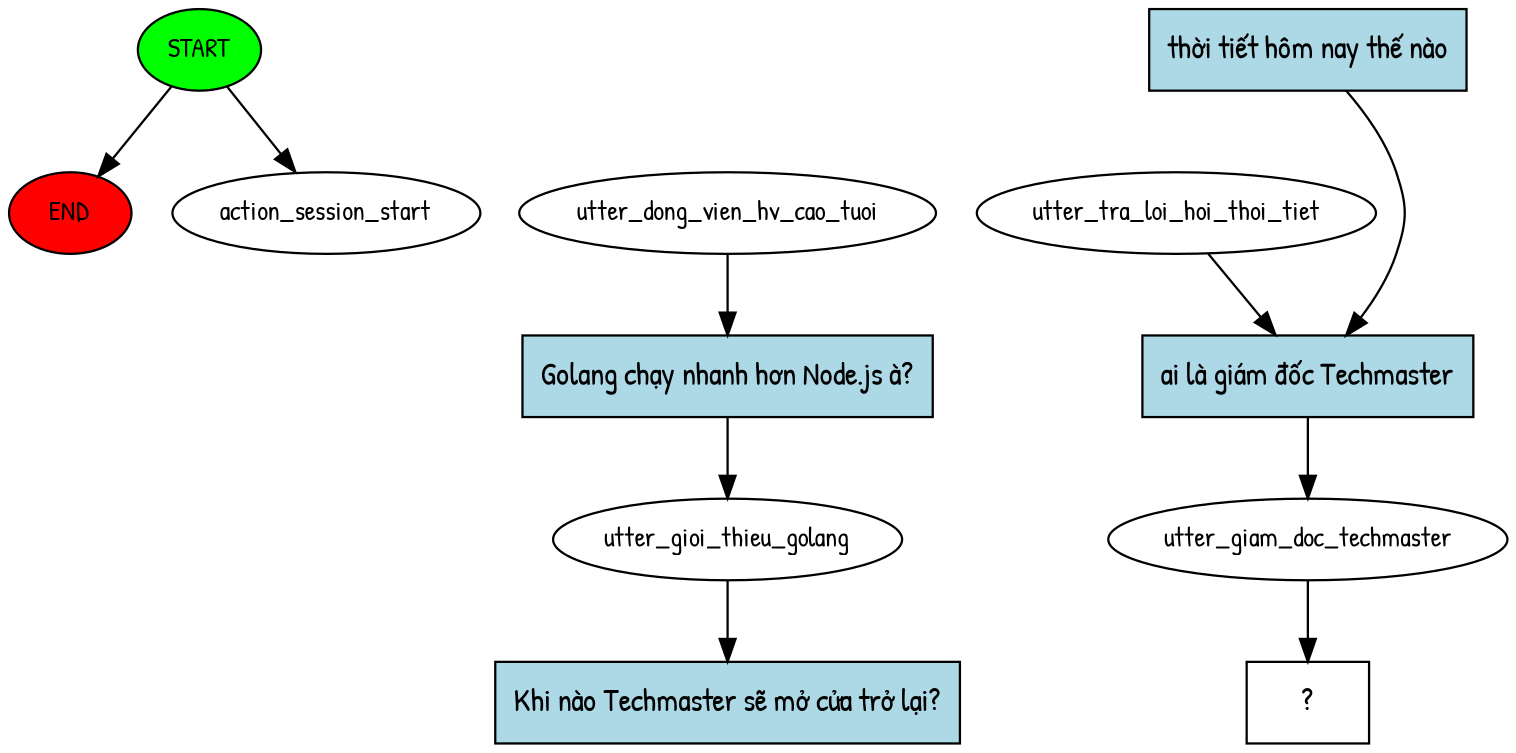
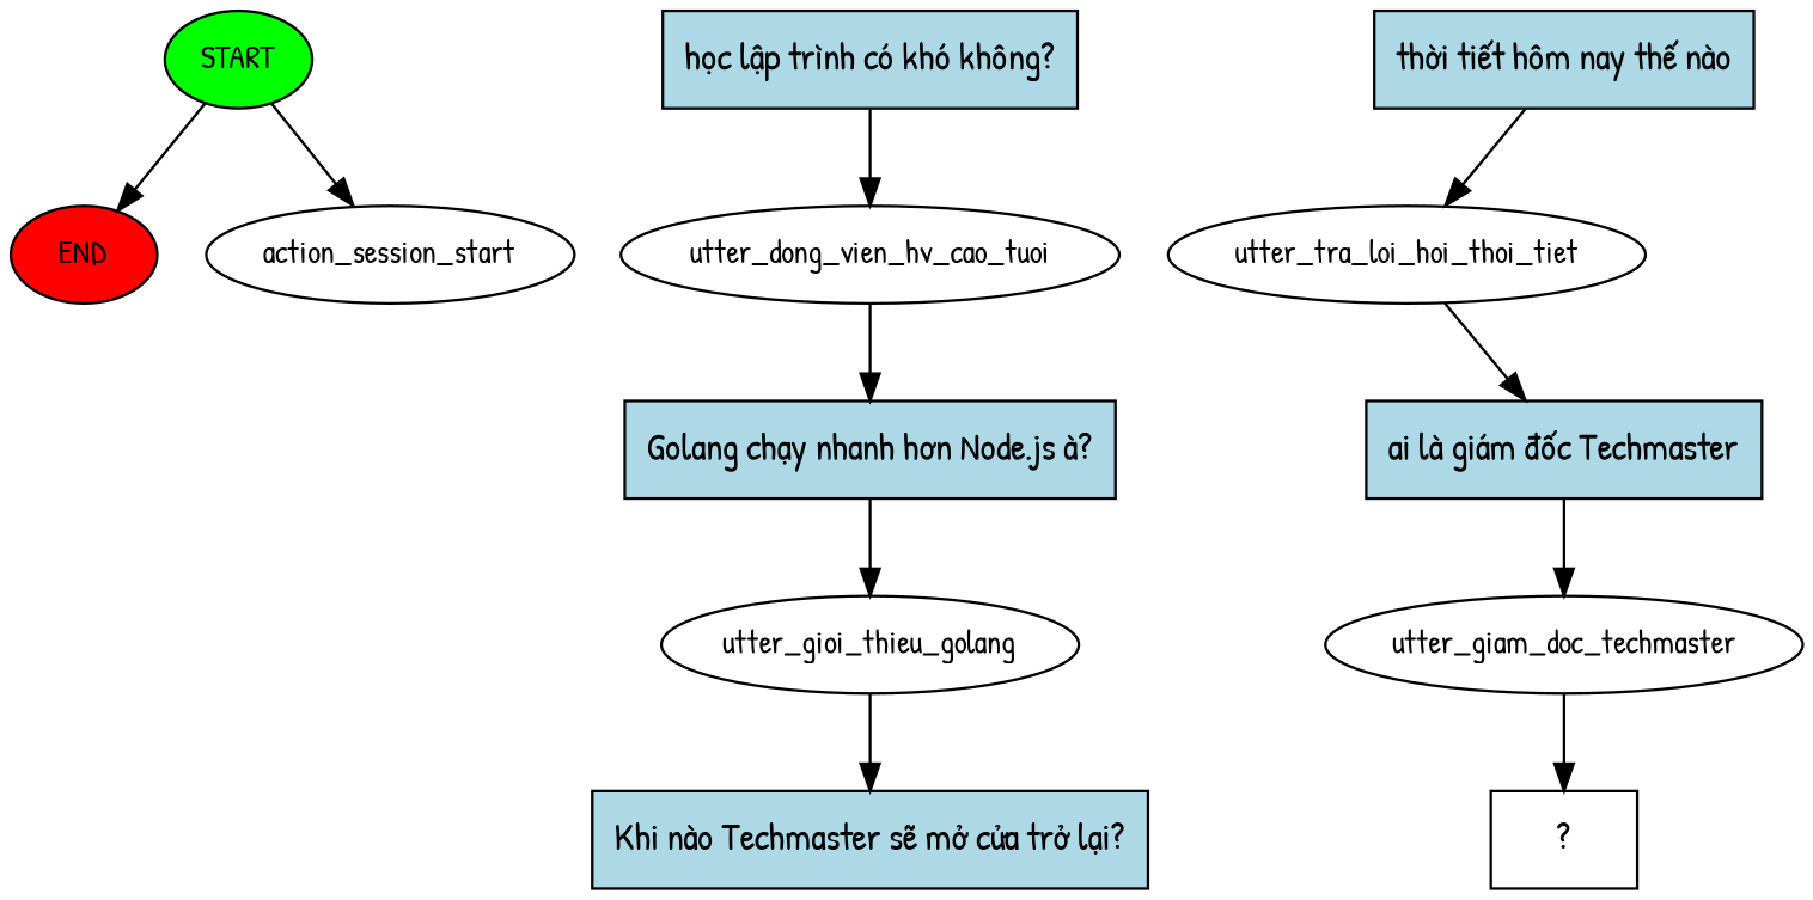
  digraph {
    fontname="Patrick Hand"
    node [fontname="Patrick Hand" fontsize=12 style=filled]
    edge [fontname="Patrick Hand"]
    n1 [fillcolor=green label=START]
    n2 [fillcolor=red label=END]
    n3 [label=action_session_start style=""]
+   n4 [fillcolor=lightblue label="học lập trình có khó không?" shape=rect fontsize=""]
    n5 [label=utter_dong_vien_hv_cao_tuoi style=""]
    n6 [fillcolor=lightblue label="Golang chạy nhanh hơn Node.js à?" shape=rect fontsize=""]
    n7 [label=utter_gioi_thieu_golang style=""]
    n8 [fillcolor=lightblue label="Khi nào Techmaster sẽ mở cửa trở lại?" shape=rect fontsize=""]
    n9 [fillcolor=lightblue label="thời tiết hôm nay thế nào" shape=rect fontsize=""]
    n10 [label=utter_tra_loi_hoi_thoi_tiet style=""]
    n11 [fillcolor=lightblue label="ai là giám đốc Techmaster" shape=rect fontsize=""]
    n12 [label=utter_giam_doc_techmaster style=""]
    n13 [label="  ?  " shape=rect fontsize="" style=""]
    n1 -> n2
    n1 -> n3
+   n4 -> n5
    n5 -> n6
    n6 -> n7
    n7 -> n8
-   n9 -> n11
+   n9 -> n10
    n10 -> n11
    n11 -> n12
    n12 -> n13
  }
